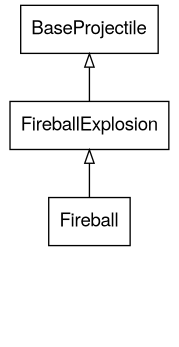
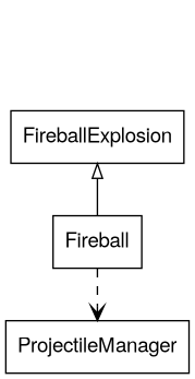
  digraph {
    node [fontname="Helvetica,Arial,sans-serif" shape=box]
    edge [arrowhead=vee arrowtail=empty dir=back]
-   BaseProjectile
    FireballExplosion
    Fireball
-   BaseProjectile -> FireballExplosion
+   ProjectileManager
    FireballExplosion -> Fireball
+   Fireball -> ProjectileManager [style=dashed arrowtail="" dir=""]
  }
